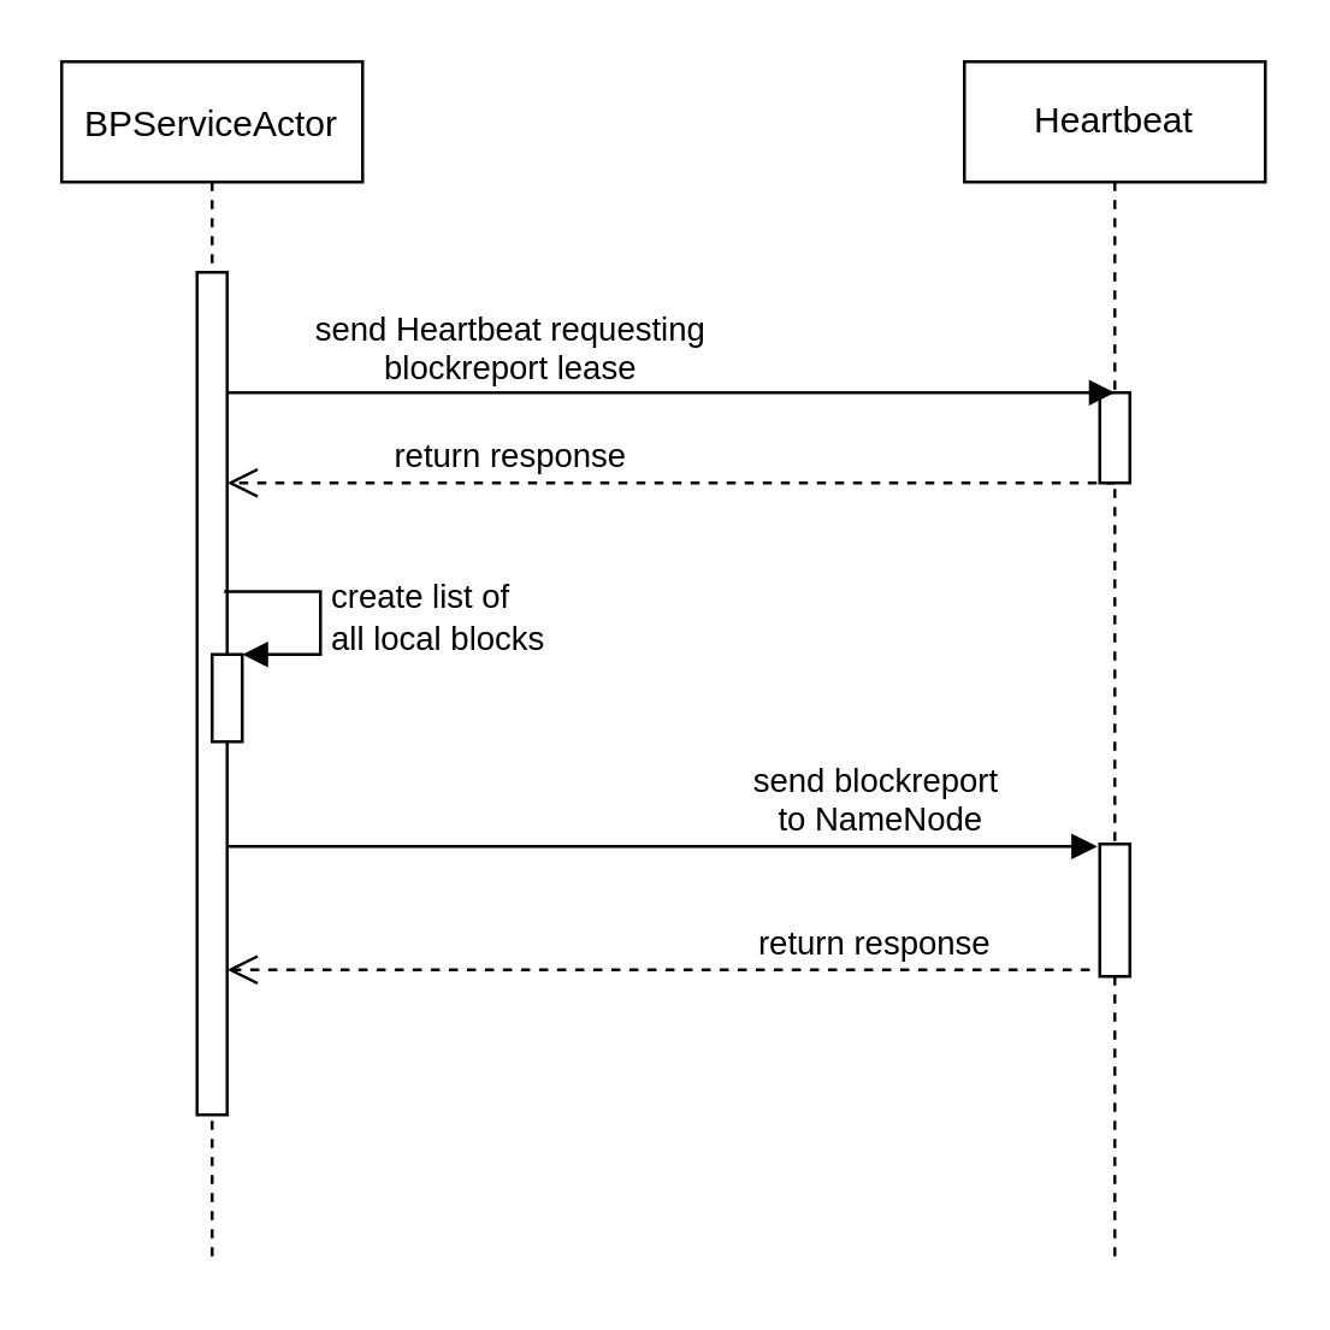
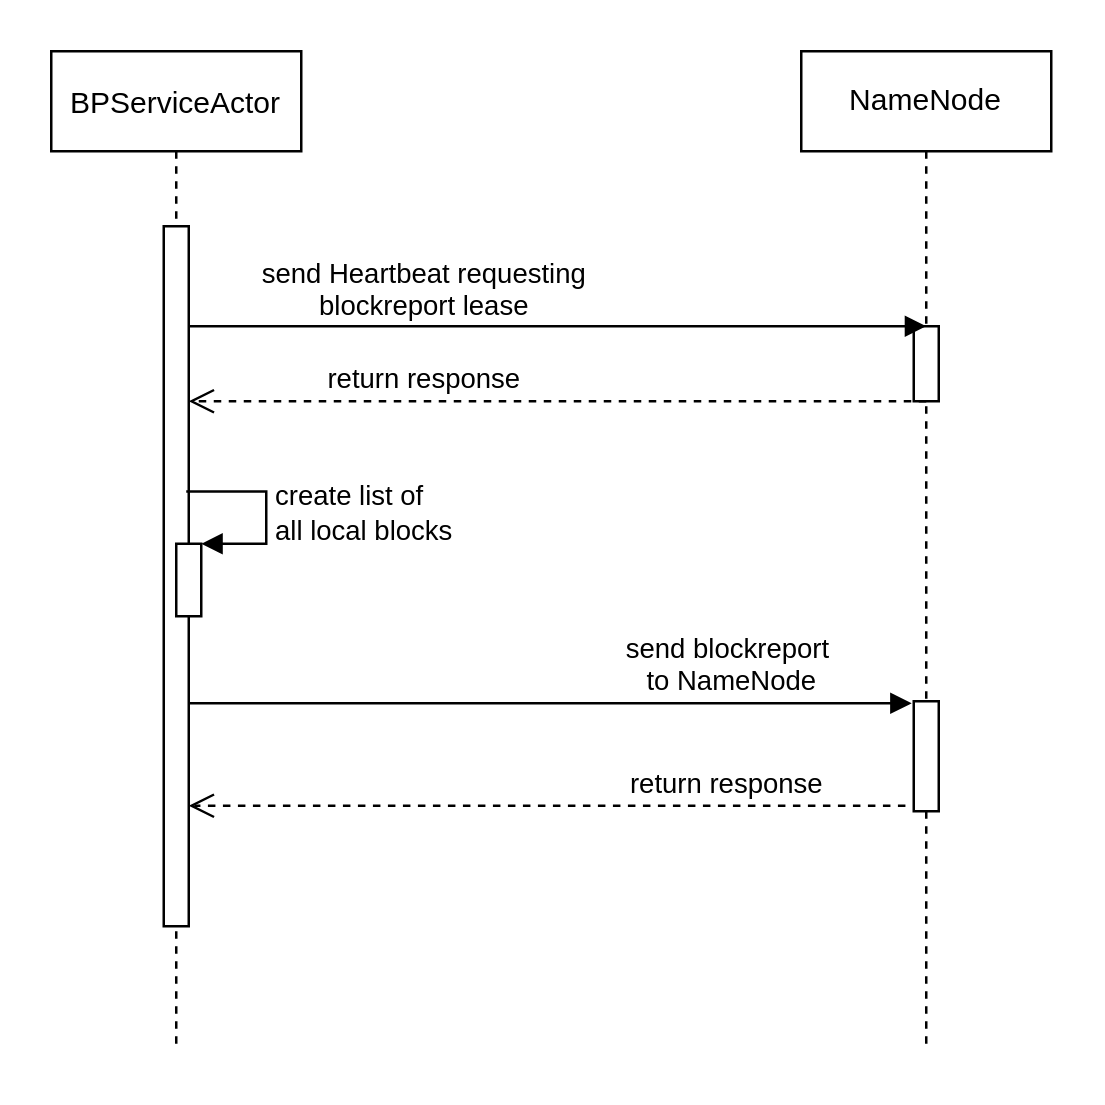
  <mxCell id="0" />
  <mxCell id="1" parent="0" />
  <mxCell id="2" value="BPServiceActor" style="shape=umlLifeline;perimeter=lifelinePerimeter;container=1;collapsible=0;recursiveResize=0;rounded=0;shadow=0;strokeWidth=1;" vertex="1" parent="1"><mxGeometry x="20" y="20" width="100" height="400" as="geometry" /></mxCell>
  <mxCell id="3" value="" style="points=[];perimeter=orthogonalPerimeter;rounded=0;shadow=0;strokeWidth=1;" vertex="1" parent="2"><mxGeometry x="45" y="70" width="10" height="280" as="geometry" /></mxCell>
  <mxCell id="4" value="" style="html=1;points=[];perimeter=orthogonalPerimeter;" vertex="1" parent="2"><mxGeometry x="50" y="197" width="10" height="29" as="geometry" /></mxCell>
  <mxCell id="5" value="create list of&lt;br&gt;all local blocks" style="edgeStyle=orthogonalEdgeStyle;html=1;align=left;spacingLeft=2;endArrow=block;rounded=0;entryX=1;entryY=0;exitX=0.9;exitY=0.356;exitDx=0;exitDy=0;exitPerimeter=0;" edge="1" parent="2" target="4"><mxGeometry x="0.04" relative="1" as="geometry"><mxPoint x="54" y="176.12" as="sourcePoint" /><Array as="points"><mxPoint x="86" y="176" /><mxPoint x="86" y="197" /></Array><mxPoint as="offset" /></mxGeometry></mxCell>
- <mxCell id="6" value="Heartbeat" style="shape=umlLifeline;perimeter=lifelinePerimeter;whiteSpace=wrap;html=1;container=1;collapsible=0;recursiveResize=0;outlineConnect=0;" vertex="1" parent="1"><mxGeometry x="320" y="20" width="100" height="400" as="geometry" /></mxCell>
+ <mxCell id="6" value="NameNode" style="shape=umlLifeline;perimeter=lifelinePerimeter;whiteSpace=wrap;html=1;container=1;collapsible=0;recursiveResize=0;outlineConnect=0;" vertex="1" parent="1"><mxGeometry x="320" y="20" width="100" height="400" as="geometry" /></mxCell>
  <mxCell id="7" value="" style="html=1;points=[];perimeter=orthogonalPerimeter;" vertex="1" parent="6"><mxGeometry x="45" y="110" width="10" height="30" as="geometry" /></mxCell>
  <mxCell id="8" value="" style="html=1;points=[];perimeter=orthogonalPerimeter;" vertex="1" parent="6"><mxGeometry x="45" y="260" width="10" height="44" as="geometry" /></mxCell>
  <mxCell id="9" value="send Heartbeat requesting&lt;br&gt;blockreport lease" style="html=1;verticalAlign=bottom;endArrow=block;rounded=0;entryX=0.5;entryY=0;entryDx=0;entryDy=0;entryPerimeter=0;" edge="1" parent="1" source="3" target="7"><mxGeometry x="-0.361" y="-1" relative="1" as="geometry"><mxPoint x="90" y="130" as="sourcePoint" /><mxPoint x="570" y="130" as="targetPoint" /><mxPoint as="offset" /></mxGeometry></mxCell>
  <mxCell id="10" value="return response" style="html=1;verticalAlign=bottom;endArrow=open;dashed=1;endSize=8;rounded=0;exitX=0.5;exitY=1;exitDx=0;exitDy=0;exitPerimeter=0;" edge="1" parent="1" source="7" target="3"><mxGeometry x="0.365" relative="1" as="geometry"><mxPoint x="80" y="160" as="targetPoint" /><mxPoint x="570" y="159" as="sourcePoint" /><mxPoint as="offset" /></mxGeometry></mxCell>
  <mxCell id="11" value="send blockreport&amp;nbsp;&lt;br&gt;to NameNode" style="html=1;verticalAlign=bottom;endArrow=block;entryX=-0.083;entryY=0.019;rounded=0;entryDx=0;entryDy=0;entryPerimeter=0;" edge="1" parent="1" source="3" target="8"><mxGeometry x="0.5" relative="1" as="geometry"><mxPoint x="75" y="280.836" as="sourcePoint" /><mxPoint as="offset" /></mxGeometry></mxCell>
  <mxCell id="12" value="return response" style="html=1;verticalAlign=bottom;endArrow=open;dashed=1;endSize=8;exitX=-0.333;exitY=0.95;rounded=0;exitDx=0;exitDy=0;exitPerimeter=0;" edge="1" parent="1" source="8" target="3"><mxGeometry x="-0.5" relative="1" as="geometry"><mxPoint x="75" y="321.8" as="targetPoint" /><mxPoint as="offset" /></mxGeometry></mxCell>
